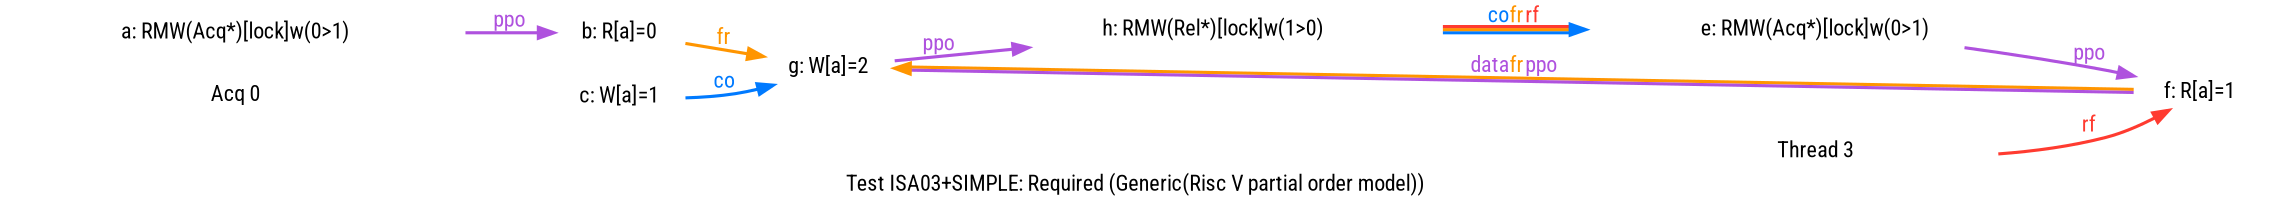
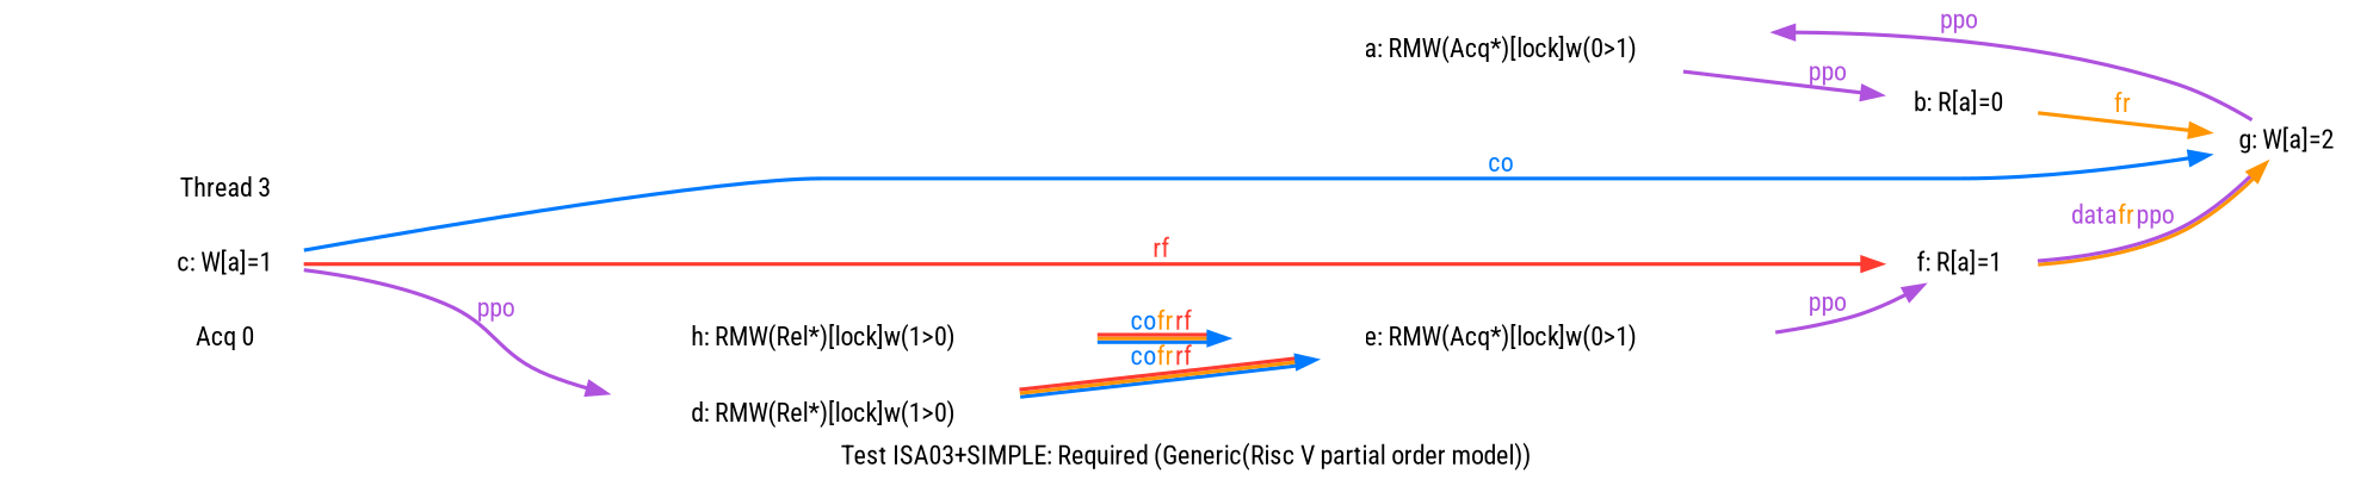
  digraph {
    fontname="Roboto Condensed"
    fontsize=14
    label="Test ISA03+SIMPLE: Required (Generic(Risc V partial order model))"
    rankdir=LR
    splines=spline
    node [fixedsize=false fontname="Roboto Condensed" fontsize=14 shape=none]
    edge [arrowsize=1.000000 color="#AF52DE" fontname="Roboto Condensed" fontsize=14 penwidth=2.000000]
    n1 [fixedsize=true height=0.281250 label="Acq 0" width=3.250000]
    n2 [height=0.194444 label="a: RMW(Acq*)[lock]w(0>1)" width=4.083333]
    n3 [height=0.194444 label="b: R[a]=0" width=1.166667]
    n4 [height=0.194444 label="g: W[a]=2" width=1.166667]
+   n5 [height=0.194444 label="d: RMW(Rel*)[lock]w(1>0)" width=4.083333]
    n6 [height=0.194444 label="e: RMW(Acq*)[lock]w(0>1)" width=4.083333]
    n7 [height=0.194444 label="c: W[a]=1" width=1.166667]
    n8 [height=0.194444 label="f: R[a]=1" width=1.166667]
    n9 [height=0.194444 label="h: RMW(Rel*)[lock]w(1>0)" width=4.083333]
    n10 [fixedsize=true height=0.281250 label="Thread 3" width=3.250000]
    n2 -> n3 [label=<<font color="#AF52DE">ppo</font>>]
    n3 -> n4 [color="#FF9500" label=<<font color="#FF9500">fr</font>>]
-   n4 -> n9 [label=<<font color="#AF52DE">ppo</font>>]
+   n4 -> n2 [label=<<font color="#AF52DE">ppo</font>>]
+   n5 -> n6 [color="#007AFF:#FF9500:#FF3B30" label=<<font color="#007AFF">co</font><font color="#FF9500">fr</font><font color="#FF3B30">rf</font>>]
    n6 -> n8 [label=<<font color="#AF52DE">ppo</font>>]
    n7 -> n4 [color="#007AFF" label=<<font color="#007AFF">co</font>>]
-   n10 -> n8 [color="#FF3B30" label=<<font color="#FF3B30">rf</font>>]
+   n7 -> n5 [label=<<font color="#AF52DE">ppo</font>>]
+   n7 -> n8 [color="#FF3B30" label=<<font color="#FF3B30">rf</font>>]
    n8 -> n4 [color="#FF9500:#AF52DE" label=<<font color="#AF52DE">data</font><font color="#FF9500">fr</font><font color="#AF52DE">ppo</font>>]
    n9 -> n6 [color="#007AFF:#FF9500:#FF3B30" label=<<font color="#007AFF">co</font><font color="#FF9500">fr</font><font color="#FF3B30">rf</font>>]
  }
